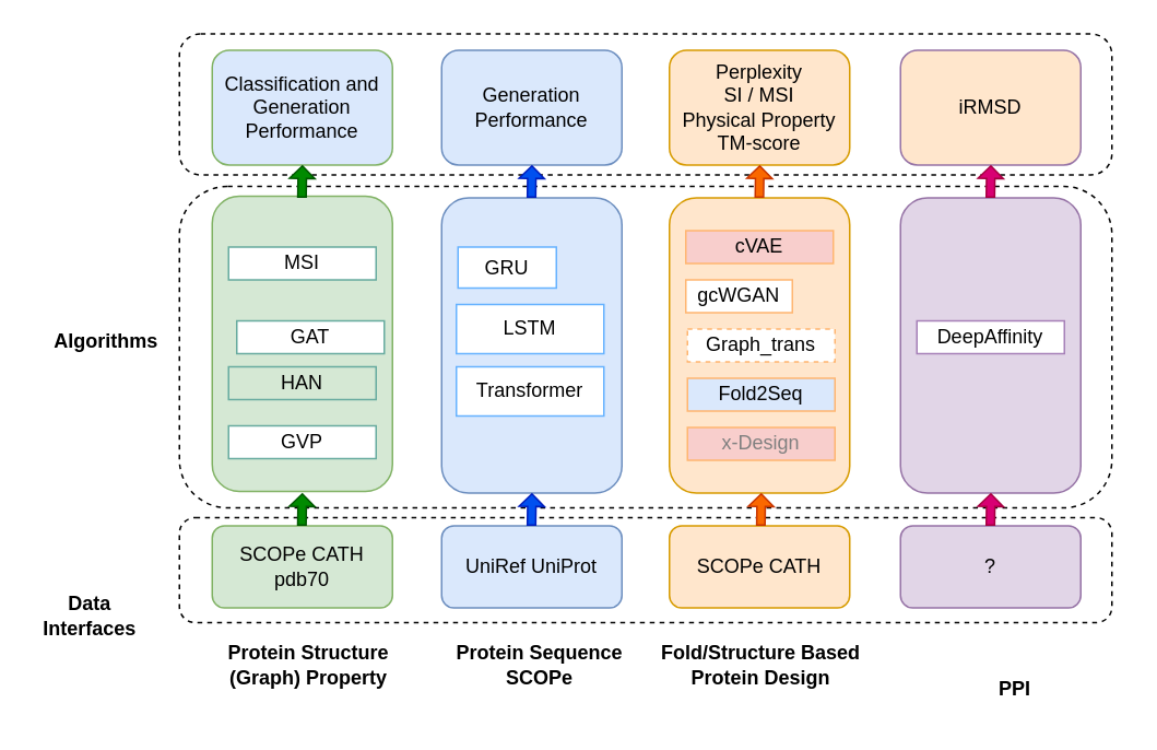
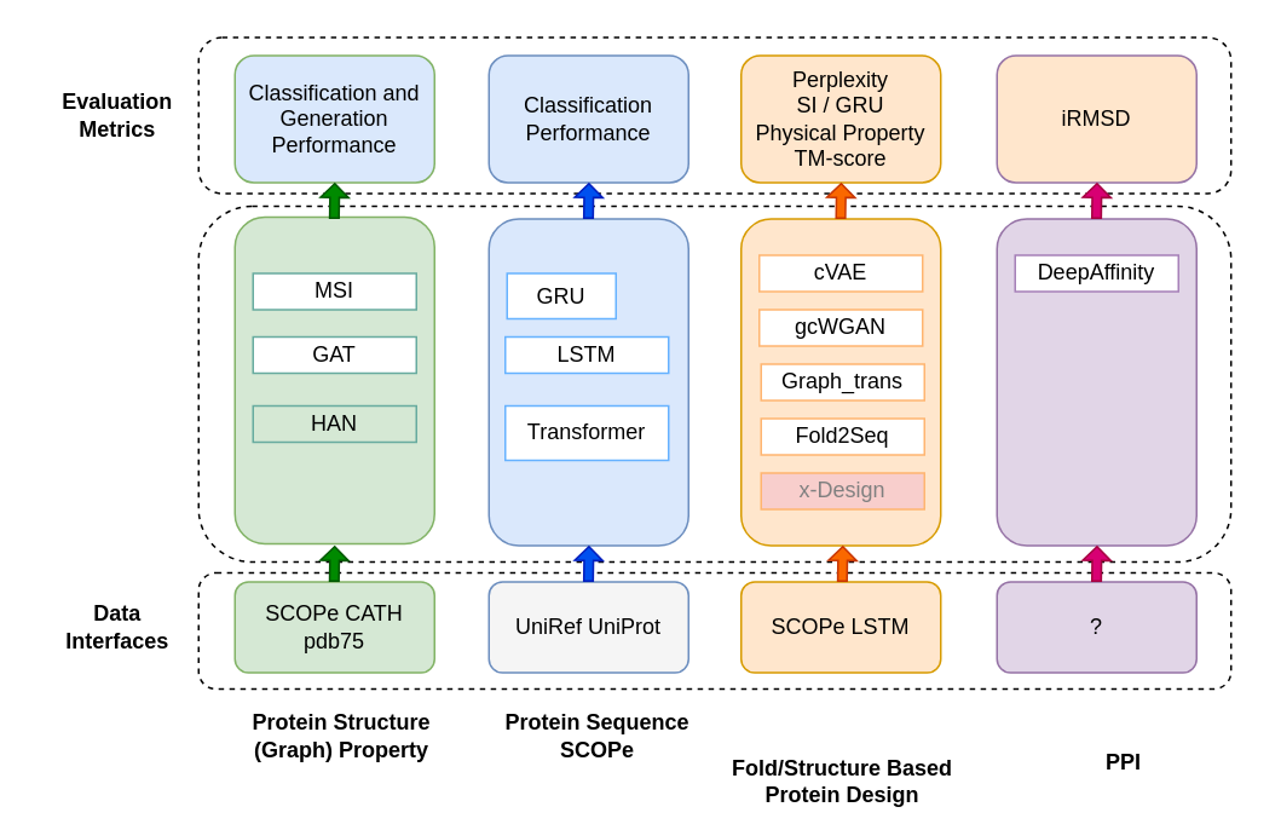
  <mxCell id="0" />
  <mxCell id="1" parent="0" />
  <mxCell id="2" value="" style="rounded=1;whiteSpace=wrap;html=1;fillColor=#ffe6cc;strokeColor=#d79b00;" parent="1" vertex="1"><mxGeometry x="408" y="120" width="110" height="180" as="geometry" /></mxCell>
- <mxCell id="3" value="SCOPe CATH" style="rounded=1;whiteSpace=wrap;html=1;fillColor=#ffe6cc;strokeColor=#d79b00;" parent="1" vertex="1"><mxGeometry x="408" y="320" width="110" height="50" as="geometry" /></mxCell>
- <mxCell id="4" value="&lt;b&gt;Fold/Structure Based Protein Design&lt;/b&gt;" style="text;html=1;strokeColor=none;fillColor=none;align=center;verticalAlign=middle;whiteSpace=wrap;rounded=0;" parent="1" vertex="1"><mxGeometry x="399" y="390" width="130" height="30" as="geometry" /></mxCell>
+ <mxCell id="3" value="SCOPe LSTM" style="rounded=1;whiteSpace=wrap;html=1;fillColor=#ffe6cc;strokeColor=#d79b00;" parent="1" vertex="1"><mxGeometry x="408" y="320" width="110" height="50" as="geometry" /></mxCell>
+ <mxCell id="4" value="&lt;b&gt;Fold/Structure Based Protein Design&lt;/b&gt;" style="text;html=1;strokeColor=none;fillColor=none;align=center;verticalAlign=middle;whiteSpace=wrap;rounded=0;" parent="1" vertex="1"><mxGeometry x="399" y="415" width="130" height="30" as="geometry" /></mxCell>
  <mxCell id="5" value="" style="rounded=1;whiteSpace=wrap;html=1;fillColor=#d5e8d4;strokeColor=#82b366;" parent="1" vertex="1"><mxGeometry x="129" y="119" width="110" height="180" as="geometry" /></mxCell>
- <mxCell id="6" value="&lt;div&gt;SCOPe CATH&lt;/div&gt;&lt;div&gt;pdb70&lt;br&gt;&lt;/div&gt;" style="rounded=1;whiteSpace=wrap;html=1;fillColor=#d5e8d4;strokeColor=#82b366;" parent="1" vertex="1"><mxGeometry x="129" y="320" width="110" height="50" as="geometry" /></mxCell>
+ <mxCell id="6" value="&lt;div&gt;SCOPe CATH&lt;/div&gt;&lt;div&gt;pdb75&lt;br&gt;&lt;/div&gt;" style="rounded=1;whiteSpace=wrap;html=1;fillColor=#d5e8d4;strokeColor=#82b366;" parent="1" vertex="1"><mxGeometry x="129" y="320" width="110" height="50" as="geometry" /></mxCell>
  <mxCell id="7" value="&lt;b&gt;Protein Structure (Graph) Property&lt;/b&gt;" style="text;html=1;strokeColor=none;fillColor=none;align=center;verticalAlign=middle;whiteSpace=wrap;rounded=0;" parent="1" vertex="1"><mxGeometry x="128" y="390" width="120" height="30" as="geometry" /></mxCell>
  <mxCell id="8" value="" style="rounded=1;whiteSpace=wrap;html=1;fillColor=#dae8fc;strokeColor=#6c8ebf;" parent="1" vertex="1"><mxGeometry x="269" y="120" width="110" height="180" as="geometry" /></mxCell>
- <mxCell id="9" value="UniRef UniProt" style="rounded=1;whiteSpace=wrap;html=1;fillColor=#dae8fc;strokeColor=#6c8ebf;" parent="1" vertex="1"><mxGeometry x="269" y="320" width="110" height="50" as="geometry" /></mxCell>
+ <mxCell id="9" value="UniRef UniProt" style="rounded=1;whiteSpace=wrap;html=1;fillColor=#f5f5f5;strokeColor=#6c8ebf;" parent="1" vertex="1"><mxGeometry x="269" y="320" width="110" height="50" as="geometry" /></mxCell>
  <mxCell id="10" value="&lt;b&gt;Protein Sequence SCOPe&lt;/b&gt;" style="text;html=1;strokeColor=none;fillColor=none;align=center;verticalAlign=middle;whiteSpace=wrap;rounded=0;" parent="1" vertex="1"><mxGeometry x="269" y="390" width="120" height="30" as="geometry" /></mxCell>
  <mxCell id="11" value="Classification and Generation Performance" style="rounded=1;whiteSpace=wrap;html=1;fillColor=#dae8fc;strokeColor=#82b366;" parent="1" vertex="1"><mxGeometry x="129" y="30" width="110" height="70" as="geometry" /></mxCell>
- <mxCell id="12" value="Generation Performance" style="rounded=1;whiteSpace=wrap;html=1;fillColor=#dae8fc;strokeColor=#6c8ebf;" parent="1" vertex="1"><mxGeometry x="269" y="30" width="110" height="70" as="geometry" /></mxCell>
- <mxCell id="13" value="&lt;div&gt;Perplexity&lt;/div&gt;&lt;div&gt;SI / MSI&lt;/div&gt;&lt;div&gt;Physical Property&lt;/div&gt;&lt;div&gt;TM-score&lt;br&gt;&lt;/div&gt;" style="rounded=1;whiteSpace=wrap;html=1;fillColor=#ffe6cc;strokeColor=#d79b00;" parent="1" vertex="1"><mxGeometry x="408" y="30" width="110" height="70" as="geometry" /></mxCell>
+ <mxCell id="12" value="Classification Performance" style="rounded=1;whiteSpace=wrap;html=1;fillColor=#dae8fc;strokeColor=#6c8ebf;" parent="1" vertex="1"><mxGeometry x="269" y="30" width="110" height="70" as="geometry" /></mxCell>
+ <mxCell id="13" value="&lt;div&gt;Perplexity&lt;/div&gt;&lt;div&gt;SI / GRU&lt;/div&gt;&lt;div&gt;Physical Property&lt;/div&gt;&lt;div&gt;TM-score&lt;br&gt;&lt;/div&gt;" style="rounded=1;whiteSpace=wrap;html=1;fillColor=#ffe6cc;strokeColor=#d79b00;" parent="1" vertex="1"><mxGeometry x="408" y="30" width="110" height="70" as="geometry" /></mxCell>
  <mxCell id="14" value="MSI" style="rounded=0;whiteSpace=wrap;html=1;strokeColor=#67AB9F;" parent="1" vertex="1"><mxGeometry x="139" y="150" width="90" height="20" as="geometry" /></mxCell>
  <mxCell id="15" value="" style="rounded=1;whiteSpace=wrap;html=1;fillColor=#e1d5e7;strokeColor=#9673a6;" parent="1" vertex="1"><mxGeometry x="549" y="120" width="110" height="180" as="geometry" /></mxCell>
  <mxCell id="16" value="?" style="rounded=1;whiteSpace=wrap;html=1;fillColor=#e1d5e7;strokeColor=#9673a6;" parent="1" vertex="1"><mxGeometry x="549" y="320" width="110" height="50" as="geometry" /></mxCell>
  <mxCell id="17" value="iRMSD" style="rounded=1;whiteSpace=wrap;html=1;fillColor=#ffe6cc;strokeColor=#9673a6;" parent="1" vertex="1"><mxGeometry x="549" y="30" width="110" height="70" as="geometry" /></mxCell>
  <mxCell id="18" value="&lt;b&gt;PPI&lt;/b&gt;" style="text;html=1;strokeColor=none;fillColor=none;align=center;verticalAlign=middle;whiteSpace=wrap;rounded=0;" parent="1" vertex="1"><mxGeometry x="554" y="405" width="130" height="30" as="geometry" /></mxCell>
- <mxCell id="19" value="GAT" style="rounded=0;whiteSpace=wrap;html=1;strokeColor=#67AB9F;" parent="1" vertex="1"><mxGeometry x="144" y="195" width="90" height="20" as="geometry" /></mxCell>
+ <mxCell id="19" value="GAT" style="rounded=0;whiteSpace=wrap;html=1;strokeColor=#67AB9F;" parent="1" vertex="1"><mxGeometry x="139" y="185" width="90" height="20" as="geometry" /></mxCell>
  <mxCell id="20" value="HAN" style="rounded=0;whiteSpace=wrap;html=1;strokeColor=#67AB9F;fillColor=#d5e8d4;" parent="1" vertex="1"><mxGeometry x="139" y="223" width="90" height="20" as="geometry" /></mxCell>
- <mxCell id="21" value="DeepAffinity" style="rounded=0;whiteSpace=wrap;html=1;strokeColor=#A680B8;" parent="1" vertex="1"><mxGeometry x="559" y="195" width="90" height="20" as="geometry" /></mxCell>
- <mxCell id="22" value="cVAE" style="rounded=0;whiteSpace=wrap;html=1;strokeColor=#FFB570;fillColor=#f8cecc;" parent="1" vertex="1"><mxGeometry x="418" y="140" width="90" height="20" as="geometry" /></mxCell>
- <mxCell id="23" value="gcWGAN" style="rounded=0;whiteSpace=wrap;html=1;strokeColor=#FFB570;" parent="1" vertex="1"><mxGeometry x="418" y="170" width="65" height="20" as="geometry" /></mxCell>
- <mxCell id="24" value="Graph_trans" style="rounded=0;whiteSpace=wrap;html=1;strokeColor=#FFB570;dashed=1;" parent="1" vertex="1"><mxGeometry x="419" y="200" width="90" height="20" as="geometry" /></mxCell>
- <mxCell id="25" value="Fold2Seq" style="rounded=0;whiteSpace=wrap;html=1;strokeColor=#FFB570;fillColor=#dae8fc;" parent="1" vertex="1"><mxGeometry x="419" y="230" width="90" height="20" as="geometry" /></mxCell>
+ <mxCell id="21" value="DeepAffinity" style="rounded=0;whiteSpace=wrap;html=1;strokeColor=#A680B8;" parent="1" vertex="1"><mxGeometry x="559" y="140" width="90" height="20" as="geometry" /></mxCell>
+ <mxCell id="22" value="cVAE" style="rounded=0;whiteSpace=wrap;html=1;strokeColor=#FFB570;" parent="1" vertex="1"><mxGeometry x="418" y="140" width="90" height="20" as="geometry" /></mxCell>
+ <mxCell id="23" value="gcWGAN" style="rounded=0;whiteSpace=wrap;html=1;strokeColor=#FFB570;" parent="1" vertex="1"><mxGeometry x="418" y="170" width="90" height="20" as="geometry" /></mxCell>
+ <mxCell id="24" value="Graph_trans" style="rounded=0;whiteSpace=wrap;html=1;strokeColor=#FFB570;" parent="1" vertex="1"><mxGeometry x="419" y="200" width="90" height="20" as="geometry" /></mxCell>
+ <mxCell id="25" value="Fold2Seq" style="rounded=0;whiteSpace=wrap;html=1;strokeColor=#FFB570;" parent="1" vertex="1"><mxGeometry x="419" y="230" width="90" height="20" as="geometry" /></mxCell>
  <mxCell id="26" value="&lt;font color=&quot;#808080&quot;&gt;x-Design&lt;/font&gt;" style="rounded=0;whiteSpace=wrap;html=1;strokeColor=#FFB570;fillColor=#f8cecc;" parent="1" vertex="1"><mxGeometry x="419" y="260" width="90" height="20" as="geometry" /></mxCell>
- <mxCell id="27" value="GVP" style="rounded=0;whiteSpace=wrap;html=1;strokeColor=#67AB9F;" parent="1" vertex="1"><mxGeometry x="139" y="259" width="90" height="20" as="geometry" /></mxCell>
  <mxCell id="28" value="GRU" style="rounded=0;whiteSpace=wrap;html=1;strokeColor=#66B2FF;" parent="1" vertex="1"><mxGeometry x="279" y="150" width="60" height="25" as="geometry" /></mxCell>
- <mxCell id="29" value="LSTM" style="rounded=0;whiteSpace=wrap;html=1;strokeColor=#66B2FF;" parent="1" vertex="1"><mxGeometry x="278" y="185" width="90" height="30" as="geometry" /></mxCell>
+ <mxCell id="29" value="LSTM" style="rounded=0;whiteSpace=wrap;html=1;strokeColor=#66B2FF;" parent="1" vertex="1"><mxGeometry y="185" width="90" height="20" as="geometry" x="278" /></mxCell>
  <mxCell id="30" value="Transformer" style="rounded=0;whiteSpace=wrap;html=1;strokeColor=#66B2FF;" parent="1" vertex="1"><mxGeometry x="278" y="223" width="90" height="30" as="geometry" /></mxCell>
  <mxCell id="31" value="" style="rounded=1;whiteSpace=wrap;html=1;fontColor=#808080;strokeColor=#000000;fillColor=none;dashed=1;" parent="1" vertex="1"><mxGeometry x="109" y="20" width="569" height="86" as="geometry" /></mxCell>
  <mxCell id="32" value="" style="rounded=1;whiteSpace=wrap;html=1;fontColor=#808080;strokeColor=#000000;fillColor=none;dashed=1;" parent="1" vertex="1"><mxGeometry x="109" y="113" width="569" height="196" as="geometry" /></mxCell>
- <mxCell id="34" value="&lt;b&gt;Algorithms&lt;/b&gt;" style="text;html=1;strokeColor=none;fillColor=none;align=center;verticalAlign=middle;whiteSpace=wrap;rounded=0;" parent="1" vertex="1"><mxGeometry x="20" y="193" width="89" height="30" as="geometry" /></mxCell>
- <mxCell id="35" value="&lt;div&gt;&lt;b&gt;Data &lt;br&gt;&lt;/b&gt;&lt;/div&gt;&lt;div&gt;&lt;b&gt;Interfaces&lt;/b&gt;&lt;/div&gt;" style="text;html=1;strokeColor=none;fillColor=none;align=center;verticalAlign=middle;whiteSpace=wrap;rounded=0;" parent="1" vertex="1"><mxGeometry x="10" y="360" width="89" height="30" as="geometry" /></mxCell>
+ <mxCell id="33" value="&lt;div&gt;&lt;b&gt;Evaluation&lt;/b&gt;&lt;/div&gt;&lt;div&gt;&lt;b&gt;Metrics&lt;/b&gt;&lt;br&gt;&lt;/div&gt;" style="text;html=1;strokeColor=none;fillColor=none;align=center;verticalAlign=middle;whiteSpace=wrap;rounded=0;" parent="1" vertex="1"><mxGeometry x="20" y="48" width="89" height="30" as="geometry" /></mxCell>
+ <mxCell id="35" value="&lt;div&gt;&lt;b&gt;Data &lt;br&gt;&lt;/b&gt;&lt;/div&gt;&lt;div&gt;&lt;b&gt;Interfaces&lt;/b&gt;&lt;/div&gt;" style="text;html=1;strokeColor=none;fillColor=none;align=center;verticalAlign=middle;whiteSpace=wrap;rounded=0;" parent="1" vertex="1"><mxGeometry x="20" y="330" width="89" height="30" as="geometry" /></mxCell>
  <mxCell id="36" value="" style="rounded=1;whiteSpace=wrap;html=1;fontColor=#808080;strokeColor=#000000;fillColor=none;dashed=1;" parent="1" vertex="1"><mxGeometry x="109" y="315" width="569" height="64" as="geometry" /></mxCell>
  <mxCell id="37" value="" style="shape=flexArrow;endArrow=classic;html=1;rounded=0;fontColor=#808080;width=5.093;endSize=2.21;endWidth=9.394;fillColor=#008a00;strokeColor=#005700;" parent="1" edge="1"><mxGeometry width="50" height="50" relative="1" as="geometry"><mxPoint x="183.71" y="320" as="sourcePoint" /><mxPoint x="184" y="300" as="targetPoint" /></mxGeometry></mxCell>
  <mxCell id="38" value="" style="shape=flexArrow;endArrow=classic;html=1;rounded=0;fontColor=#808080;width=5.093;endSize=2.21;endWidth=9.394;fillColor=#008a00;strokeColor=#005700;" parent="1" edge="1"><mxGeometry width="50" height="50" relative="1" as="geometry"><mxPoint x="183.76" y="120" as="sourcePoint" /><mxPoint x="184.05" y="100" as="targetPoint" /></mxGeometry></mxCell>
  <mxCell id="39" value="" style="shape=flexArrow;endArrow=classic;html=1;rounded=0;fontColor=#808080;width=5.093;endSize=2.21;endWidth=9.394;fillColor=#0050ef;strokeColor=#001DBC;" parent="1" edge="1"><mxGeometry width="50" height="50" relative="1" as="geometry"><mxPoint x="323.83" y="120" as="sourcePoint" /><mxPoint x="324.12" y="100" as="targetPoint" /></mxGeometry></mxCell>
  <mxCell id="40" value="" style="shape=flexArrow;endArrow=classic;html=1;rounded=0;fontColor=#808080;width=5.093;endSize=2.21;endWidth=9.394;fillColor=#0050ef;strokeColor=#001DBC;" parent="1" edge="1"><mxGeometry width="50" height="50" relative="1" as="geometry"><mxPoint x="323.83" y="320" as="sourcePoint" /><mxPoint x="324.12" y="300" as="targetPoint" /></mxGeometry></mxCell>
  <mxCell id="41" value="" style="shape=flexArrow;endArrow=classic;html=1;rounded=0;fontColor=#808080;width=5.093;endSize=2.21;endWidth=9.394;fillColor=#fa6800;strokeColor=#C73500;" parent="1" edge="1"><mxGeometry width="50" height="50" relative="1" as="geometry"><mxPoint x="463.76" y="320" as="sourcePoint" /><mxPoint x="464.05" y="300" as="targetPoint" /></mxGeometry></mxCell>
  <mxCell id="42" value="" style="shape=flexArrow;endArrow=classic;html=1;rounded=0;fontColor=#808080;width=5.093;endSize=2.21;endWidth=9.394;fillColor=#fa6800;strokeColor=#C73500;" parent="1" edge="1"><mxGeometry width="50" height="50" relative="1" as="geometry"><mxPoint x="462.86" y="120" as="sourcePoint" /><mxPoint x="463.15" y="100" as="targetPoint" /></mxGeometry></mxCell>
  <mxCell id="43" value="" style="shape=flexArrow;endArrow=classic;html=1;rounded=0;fontColor=#808080;width=5.093;endSize=2.21;endWidth=9.394;fillColor=#d80073;strokeColor=#A50040;" parent="1" edge="1"><mxGeometry width="50" height="50" relative="1" as="geometry"><mxPoint x="603.86" y="120" as="sourcePoint" /><mxPoint x="604.15" y="100" as="targetPoint" /></mxGeometry></mxCell>
  <mxCell id="44" value="" style="shape=flexArrow;endArrow=classic;html=1;rounded=0;fontColor=#808080;width=5.093;endSize=2.21;endWidth=9.394;fillColor=#d80073;strokeColor=#A50040;" parent="1" edge="1"><mxGeometry width="50" height="50" relative="1" as="geometry"><mxPoint x="603.86" y="320" as="sourcePoint" /><mxPoint x="604.15" y="300" as="targetPoint" /></mxGeometry></mxCell>
